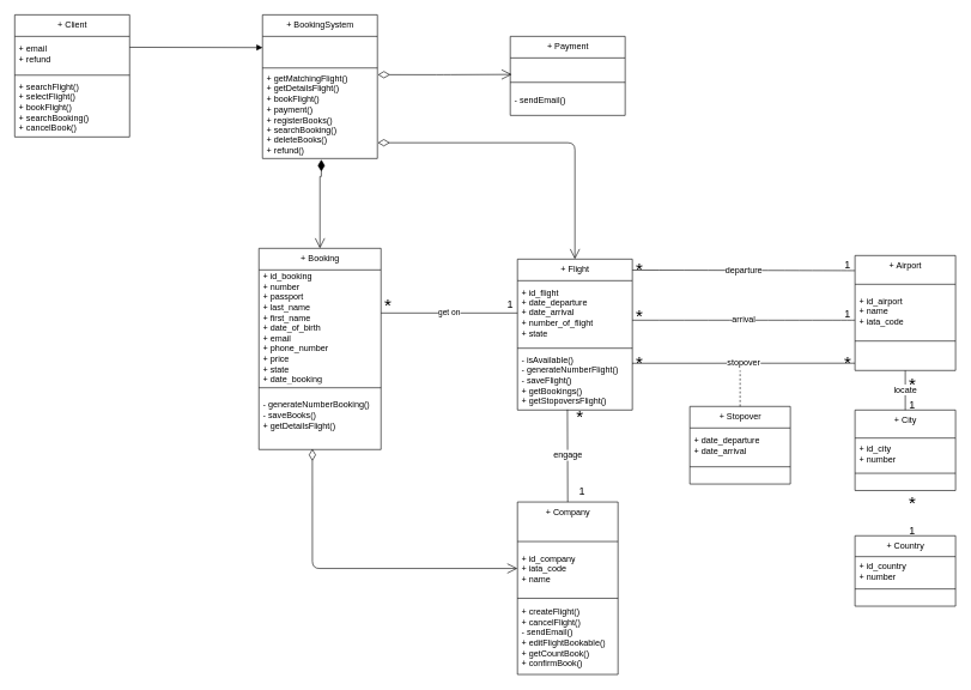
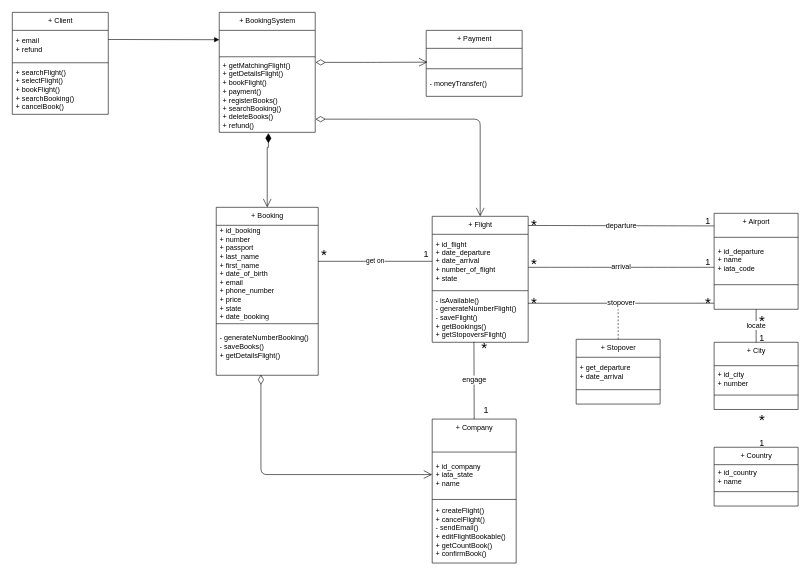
  <mxCell id="0" />
  <mxCell id="1" parent="0" />
  <mxCell id="2" value="+ Booking" style="swimlane;fontStyle=0;align=center;verticalAlign=top;childLayout=stackLayout;horizontal=1;startSize=30;horizontalStack=0;resizeParent=1;resizeParentMax=0;resizeLast=0;collapsible=0;marginBottom=0;html=1;" parent="1" vertex="1"><mxGeometry x="360" y="345" width="170" height="280" as="geometry" /></mxCell>
  <mxCell id="3" value="+ id_booking&lt;br&gt;+ number&lt;br&gt;+ passport&lt;br&gt;+ last_name&lt;br&gt;+ first_name&lt;br&gt;+ date_of_birth&lt;br&gt;+ email&lt;br&gt;+ phone_number&lt;br&gt;+ price&lt;br&gt;+ state&lt;br&gt;+ date_booking" style="text;html=1;strokeColor=none;fillColor=none;align=left;verticalAlign=middle;spacingLeft=4;spacingRight=4;overflow=hidden;rotatable=0;points=[[0,0.5],[1,0.5]];portConstraint=eastwest;" parent="2" vertex="1"><mxGeometry y="30" width="170" height="160" as="geometry" /></mxCell>
  <mxCell id="4" value="" style="line;strokeWidth=1;fillColor=none;align=left;verticalAlign=middle;spacingTop=-1;spacingLeft=3;spacingRight=3;rotatable=0;labelPosition=right;points=[];portConstraint=eastwest;" parent="2" vertex="1"><mxGeometry y="190" width="170" height="8" as="geometry" /></mxCell>
  <mxCell id="5" value="&lt;div&gt;- generateNumberBooking()&lt;/div&gt;&lt;div&gt;- saveBooks()&lt;/div&gt;&lt;div&gt;+ getDetailsFlight()&lt;/div&gt;&lt;div&gt;&lt;br&gt;&lt;/div&gt;" style="text;html=1;strokeColor=none;fillColor=none;align=left;verticalAlign=middle;spacingLeft=4;spacingRight=4;overflow=hidden;rotatable=0;points=[[0,0.5],[1,0.5]];portConstraint=eastwest;" parent="2" vertex="1"><mxGeometry y="198" width="170" height="82" as="geometry" /></mxCell>
  <mxCell id="6" value="+ Company" style="swimlane;fontStyle=0;align=center;verticalAlign=top;childLayout=stackLayout;horizontal=1;startSize=55;horizontalStack=0;resizeParent=1;resizeParentMax=0;resizeLast=0;collapsible=0;marginBottom=0;html=1;" parent="1" vertex="1"><mxGeometry x="720" y="698" width="140" height="240" as="geometry" /></mxCell>
- <mxCell id="7" value="+ id_company&lt;br&gt;+ iata_code&lt;br&gt;+ name" style="text;html=1;strokeColor=none;fillColor=none;align=left;verticalAlign=middle;spacingLeft=4;spacingRight=4;overflow=hidden;rotatable=0;points=[[0,0.5],[1,0.5]];portConstraint=eastwest;" parent="6" vertex="1"><mxGeometry y="55" width="140" height="75" as="geometry" /></mxCell>
+ <mxCell id="7" value="+ id_company&lt;br&gt;+ iata_state&lt;br&gt;+ name" style="text;html=1;strokeColor=none;fillColor=none;align=left;verticalAlign=middle;spacingLeft=4;spacingRight=4;overflow=hidden;rotatable=0;points=[[0,0.5],[1,0.5]];portConstraint=eastwest;" parent="6" vertex="1"><mxGeometry y="55" width="140" height="75" as="geometry" /></mxCell>
  <mxCell id="8" value="" style="line;strokeWidth=1;fillColor=none;align=left;verticalAlign=middle;spacingTop=-1;spacingLeft=3;spacingRight=3;rotatable=0;labelPosition=right;points=[];portConstraint=eastwest;" parent="6" vertex="1"><mxGeometry y="130" width="140" height="8" as="geometry" /></mxCell>
  <mxCell id="9" value="+ createFlight()&lt;br&gt;+ cancelFlight()&lt;br&gt;- sendEmail()&lt;br&gt;+ editFlightBookable()&lt;br&gt;+ getCountBook()&lt;br&gt;+ confirmBook()" style="text;html=1;strokeColor=none;fillColor=none;align=left;verticalAlign=middle;spacingLeft=4;spacingRight=4;overflow=hidden;rotatable=0;points=[[0,0.5],[1,0.5]];portConstraint=eastwest;" parent="6" vertex="1"><mxGeometry y="138" width="140" height="102" as="geometry" /></mxCell>
  <mxCell id="10" value="+ Stopover" style="swimlane;fontStyle=0;align=center;verticalAlign=top;childLayout=stackLayout;horizontal=1;startSize=30;horizontalStack=0;resizeParent=1;resizeParentMax=0;resizeLast=0;collapsible=0;marginBottom=0;html=1;" parent="1" vertex="1"><mxGeometry x="960" y="565" width="140" height="108" as="geometry" /></mxCell>
- <mxCell id="11" value="+ date_departure&lt;br&gt;+ date_arrival" style="text;html=1;strokeColor=none;fillColor=none;align=left;verticalAlign=middle;spacingLeft=4;spacingRight=4;overflow=hidden;rotatable=0;points=[[0,0.5],[1,0.5]];portConstraint=eastwest;" parent="10" vertex="1"><mxGeometry y="30" width="140" height="50" as="geometry" /></mxCell>
+ <mxCell id="11" value="+ get_departure&lt;br&gt;+ date_arrival" style="text;html=1;strokeColor=none;fillColor=none;align=left;verticalAlign=middle;spacingLeft=4;spacingRight=4;overflow=hidden;rotatable=0;points=[[0,0.5],[1,0.5]];portConstraint=eastwest;" parent="10" vertex="1"><mxGeometry y="30" width="140" height="50" as="geometry" /></mxCell>
  <mxCell id="12" value="" style="line;strokeWidth=1;fillColor=none;align=left;verticalAlign=middle;spacingTop=-1;spacingLeft=3;spacingRight=3;rotatable=0;labelPosition=right;points=[];portConstraint=eastwest;" parent="10" vertex="1"><mxGeometry y="80" width="140" height="8" as="geometry" /></mxCell>
  <mxCell id="13" value="&amp;nbsp; &amp;nbsp;&amp;nbsp;" style="text;html=1;strokeColor=none;fillColor=none;align=left;verticalAlign=middle;spacingLeft=4;spacingRight=4;overflow=hidden;rotatable=0;points=[[0,0.5],[1,0.5]];portConstraint=eastwest;" parent="10" vertex="1"><mxGeometry y="88" width="140" height="20" as="geometry" /></mxCell>
  <mxCell id="14" value="+ Airport" style="swimlane;fontStyle=0;align=center;verticalAlign=top;childLayout=stackLayout;horizontal=1;startSize=40;horizontalStack=0;resizeParent=1;resizeParentMax=0;resizeLast=0;collapsible=0;marginBottom=0;html=1;" parent="1" vertex="1"><mxGeometry x="1190" y="355" width="140" height="160" as="geometry" /></mxCell>
- <mxCell id="15" value="+ id_airport&lt;br&gt;+ name&lt;br&gt;+ iata_code" style="text;html=1;strokeColor=none;fillColor=none;align=left;verticalAlign=middle;spacingLeft=4;spacingRight=4;overflow=hidden;rotatable=0;points=[[0,0.5],[1,0.5]];portConstraint=eastwest;" parent="14" vertex="1"><mxGeometry y="40" width="140" height="75" as="geometry" /></mxCell>
+ <mxCell id="15" value="+ id_departure&lt;br&gt;+ name&lt;br&gt;+ iata_code" style="text;html=1;strokeColor=none;fillColor=none;align=left;verticalAlign=middle;spacingLeft=4;spacingRight=4;overflow=hidden;rotatable=0;points=[[0,0.5],[1,0.5]];portConstraint=eastwest;" parent="14" vertex="1"><mxGeometry y="40" width="140" height="75" as="geometry" /></mxCell>
  <mxCell id="16" value="" style="line;strokeWidth=1;fillColor=none;align=left;verticalAlign=middle;spacingTop=-1;spacingLeft=3;spacingRight=3;rotatable=0;labelPosition=right;points=[];portConstraint=eastwest;" parent="14" vertex="1"><mxGeometry y="115" width="140" height="8" as="geometry" /></mxCell>
  <mxCell id="17" value="&amp;nbsp; &amp;nbsp;" style="text;html=1;strokeColor=none;fillColor=none;align=left;verticalAlign=middle;spacingLeft=4;spacingRight=4;overflow=hidden;rotatable=0;points=[[0,0.5],[1,0.5]];portConstraint=eastwest;" parent="14" vertex="1"><mxGeometry y="123" width="140" height="37" as="geometry" /></mxCell>
  <mxCell id="18" value="+ Client" style="swimlane;fontStyle=0;align=center;verticalAlign=top;childLayout=stackLayout;horizontal=1;startSize=30;horizontalStack=0;resizeParent=1;resizeParentMax=0;resizeLast=0;collapsible=0;marginBottom=0;html=1;" parent="1" vertex="1"><mxGeometry x="20" y="20" width="160" height="170" as="geometry" /></mxCell>
  <mxCell id="19" value="+ email&lt;br&gt;+ refund" style="text;html=1;strokeColor=none;fillColor=none;align=left;verticalAlign=middle;spacingLeft=4;spacingRight=4;overflow=hidden;rotatable=0;points=[[0,0.5],[1,0.5]];portConstraint=eastwest;" parent="18" vertex="1"><mxGeometry y="30" width="160" height="50" as="geometry" /></mxCell>
  <mxCell id="20" value="" style="line;strokeWidth=1;fillColor=none;align=left;verticalAlign=middle;spacingTop=-1;spacingLeft=3;spacingRight=3;rotatable=0;labelPosition=right;points=[];portConstraint=eastwest;" parent="18" vertex="1"><mxGeometry y="80" width="160" height="8" as="geometry" /></mxCell>
  <mxCell id="21" value="&lt;div&gt;+ searchFlight()&lt;/div&gt;&lt;div&gt;+ selectFlight()&lt;/div&gt;&lt;div&gt;+ bookFlight()&lt;/div&gt;&lt;div&gt;+ searchBooking()&lt;/div&gt;&lt;div&gt;+ cancelBook()&lt;/div&gt;" style="text;html=1;strokeColor=none;fillColor=none;align=left;verticalAlign=middle;spacingLeft=4;spacingRight=4;overflow=hidden;rotatable=0;points=[[0,0.5],[1,0.5]];portConstraint=eastwest;" parent="18" vertex="1"><mxGeometry y="88" width="160" height="82" as="geometry" /></mxCell>
  <mxCell id="22" value="+ Flight" style="swimlane;fontStyle=0;align=center;verticalAlign=top;childLayout=stackLayout;horizontal=1;startSize=30;horizontalStack=0;resizeParent=1;resizeParentMax=0;resizeLast=0;collapsible=0;marginBottom=0;html=1;" parent="1" vertex="1"><mxGeometry x="720" y="360" width="160" height="210" as="geometry" /></mxCell>
  <mxCell id="23" value="+ id_flight&lt;br&gt;+ date_departure&lt;br&gt;+ date_arrival&lt;br&gt;+ number_of_flight&lt;br&gt;+ state" style="text;html=1;strokeColor=none;fillColor=none;align=left;verticalAlign=middle;spacingLeft=4;spacingRight=4;overflow=hidden;rotatable=0;points=[[0,0.5],[1,0.5]];portConstraint=eastwest;" parent="22" vertex="1"><mxGeometry y="30" width="160" height="90" as="geometry" /></mxCell>
  <mxCell id="24" value="" style="line;strokeWidth=1;fillColor=none;align=left;verticalAlign=middle;spacingTop=-1;spacingLeft=3;spacingRight=3;rotatable=0;labelPosition=right;points=[];portConstraint=eastwest;" parent="22" vertex="1"><mxGeometry y="120" width="160" height="8" as="geometry" /></mxCell>
  <mxCell id="25" value="&lt;div&gt;- isAvailable()&lt;/div&gt;&lt;div&gt;- generateNumberFlight()&lt;/div&gt;&lt;div&gt;- saveFlight()&lt;/div&gt;&lt;div&gt;+ getBookings()&lt;/div&gt;&lt;div&gt;+ getStopoversFlight()&lt;/div&gt;" style="text;html=1;strokeColor=none;fillColor=none;align=left;verticalAlign=middle;spacingLeft=4;spacingRight=4;overflow=hidden;rotatable=0;points=[[0,0.5],[1,0.5]];portConstraint=eastwest;" parent="22" vertex="1"><mxGeometry y="128" width="160" height="82" as="geometry" /></mxCell>
  <mxCell id="26" value="+ City" style="swimlane;fontStyle=0;align=center;verticalAlign=top;childLayout=stackLayout;horizontal=1;startSize=39;horizontalStack=0;resizeParent=1;resizeParentMax=0;resizeLast=0;collapsible=0;marginBottom=0;html=1;" parent="1" vertex="1"><mxGeometry x="1190" y="570" width="140" height="112" as="geometry" /></mxCell>
  <mxCell id="27" value="+ id_city&lt;br&gt;+ number" style="text;html=1;strokeColor=none;fillColor=none;align=left;verticalAlign=middle;spacingLeft=4;spacingRight=4;overflow=hidden;rotatable=0;points=[[0,0.5],[1,0.5]];portConstraint=eastwest;" parent="26" vertex="1"><mxGeometry y="39" width="140" height="45" as="geometry" /></mxCell>
  <mxCell id="28" value="" style="line;strokeWidth=1;fillColor=none;align=left;verticalAlign=middle;spacingTop=-1;spacingLeft=3;spacingRight=3;rotatable=0;labelPosition=right;points=[];portConstraint=eastwest;" parent="26" vertex="1"><mxGeometry y="84" width="140" height="8" as="geometry" /></mxCell>
  <mxCell id="29" value="&amp;nbsp; &amp;nbsp;" style="text;html=1;strokeColor=none;fillColor=none;align=left;verticalAlign=middle;spacingLeft=4;spacingRight=4;overflow=hidden;rotatable=0;points=[[0,0.5],[1,0.5]];portConstraint=eastwest;" parent="26" vertex="1"><mxGeometry y="92" width="140" height="20" as="geometry" /></mxCell>
  <mxCell id="30" value="+ Country" style="swimlane;fontStyle=0;align=center;verticalAlign=top;childLayout=stackLayout;horizontal=1;startSize=29;horizontalStack=0;resizeParent=1;resizeParentMax=0;resizeLast=0;collapsible=0;marginBottom=0;html=1;" parent="1" vertex="1"><mxGeometry x="1190" y="745" width="140" height="98" as="geometry" /></mxCell>
- <mxCell id="31" value="+ id_country&lt;br&gt;+ number" style="text;html=1;strokeColor=none;fillColor=none;align=left;verticalAlign=middle;spacingLeft=4;spacingRight=4;overflow=hidden;rotatable=0;points=[[0,0.5],[1,0.5]];portConstraint=eastwest;" parent="30" vertex="1"><mxGeometry y="29" width="140" height="41" as="geometry" /></mxCell>
+ <mxCell id="31" value="+ id_country&lt;br&gt;+ name" style="text;html=1;strokeColor=none;fillColor=none;align=left;verticalAlign=middle;spacingLeft=4;spacingRight=4;overflow=hidden;rotatable=0;points=[[0,0.5],[1,0.5]];portConstraint=eastwest;" parent="30" vertex="1"><mxGeometry y="29" width="140" height="41" as="geometry" /></mxCell>
  <mxCell id="32" value="" style="line;strokeWidth=1;fillColor=none;align=left;verticalAlign=middle;spacingTop=-1;spacingLeft=3;spacingRight=3;rotatable=0;labelPosition=right;points=[];portConstraint=eastwest;" parent="30" vertex="1"><mxGeometry y="70" width="140" height="8" as="geometry" /></mxCell>
  <mxCell id="33" value="&amp;nbsp; &amp;nbsp;" style="text;html=1;strokeColor=none;fillColor=none;align=left;verticalAlign=middle;spacingLeft=4;spacingRight=4;overflow=hidden;rotatable=0;points=[[0,0.5],[1,0.5]];portConstraint=eastwest;" parent="30" vertex="1"><mxGeometry y="78" width="140" height="20" as="geometry" /></mxCell>
  <mxCell id="34" value="get on" style="endArrow=none;html=1;rounded=0;exitX=1;exitY=0.375;exitDx=0;exitDy=0;entryX=0;entryY=0.5;entryDx=0;entryDy=0;exitPerimeter=0;" parent="1" source="3" target="23" edge="1"><mxGeometry width="50" height="50" relative="1" as="geometry"><mxPoint x="550" y="536" as="sourcePoint" /><mxPoint x="910" y="576" as="targetPoint" /></mxGeometry></mxCell>
  <mxCell id="35" value="*" style="text;html=1;strokeColor=none;fillColor=none;align=center;verticalAlign=middle;whiteSpace=wrap;rounded=0;fontSize=25;" parent="1" vertex="1"><mxGeometry x="530" y="415" width="20" height="16" as="geometry" /></mxCell>
  <mxCell id="36" value="*" style="text;html=1;strokeColor=none;fillColor=none;align=center;verticalAlign=middle;whiteSpace=wrap;rounded=0;fontSize=25;" parent="1" vertex="1"><mxGeometry x="880" y="495" width="20" height="16" as="geometry" /></mxCell>
  <mxCell id="37" value="engage" style="endArrow=none;html=1;rounded=0;fontSize=12;exitX=0.435;exitY=0.991;exitDx=0;exitDy=0;exitPerimeter=0;entryX=0.5;entryY=0;entryDx=0;entryDy=0;" parent="1" source="25" target="6" edge="1"><mxGeometry width="50" height="50" relative="1" as="geometry"><mxPoint x="860" y="626" as="sourcePoint" /><mxPoint x="790" y="695" as="targetPoint" /></mxGeometry></mxCell>
  <mxCell id="38" value="stopover" style="endArrow=none;html=1;rounded=0;fontSize=12;exitX=-0.001;exitY=0.725;exitDx=0;exitDy=0;exitPerimeter=0;entryX=-0.013;entryY=0.621;entryDx=0;entryDy=0;entryPerimeter=0;" parent="1" source="17" target="36" edge="1"><mxGeometry width="50" height="50" relative="1" as="geometry"><mxPoint x="1190" y="535" as="sourcePoint" /><mxPoint x="880" y="505" as="targetPoint" /></mxGeometry></mxCell>
  <mxCell id="39" value="locate" style="endArrow=none;html=1;rounded=0;fontSize=12;entryX=0;entryY=0;entryDx=0;entryDy=0;exitX=0.5;exitY=0;exitDx=0;exitDy=0;" parent="1" source="26" edge="1"><mxGeometry width="50" height="50" relative="1" as="geometry"><mxPoint x="860" y="626" as="sourcePoint" /><mxPoint x="1260" y="515" as="targetPoint" /></mxGeometry></mxCell>
  <mxCell id="40" value="" style="endArrow=none;html=1;rounded=0;fontSize=12;dashed=1;" parent="1" edge="1"><mxGeometry width="50" height="50" relative="1" as="geometry"><mxPoint x="1030" y="565" as="sourcePoint" /><mxPoint x="1030" y="515" as="targetPoint" /></mxGeometry></mxCell>
  <mxCell id="41" value="arrival" style="endArrow=none;html=1;rounded=1;fontSize=12;curved=1;entryX=1;entryY=0.611;entryDx=0;entryDy=0;exitX=1;exitY=0;exitDx=0;exitDy=0;entryPerimeter=0;" parent="1" target="23" edge="1"><mxGeometry width="50" height="50" relative="1" as="geometry"><mxPoint x="1190" y="445" as="sourcePoint" /><mxPoint x="910" y="676" as="targetPoint" /></mxGeometry></mxCell>
  <mxCell id="42" value="departure" style="endArrow=none;html=1;rounded=1;fontSize=12;curved=1;entryX=0.006;entryY=0.641;entryDx=0;entryDy=0;entryPerimeter=0;exitX=1;exitY=1;exitDx=0;exitDy=0;" parent="1" source="50" target="45" edge="1"><mxGeometry width="50" height="50" relative="1" as="geometry"><mxPoint x="860" y="726" as="sourcePoint" /><mxPoint x="910" y="676" as="targetPoint" /></mxGeometry></mxCell>
  <mxCell id="43" value="*" style="text;html=1;strokeColor=none;fillColor=none;align=center;verticalAlign=middle;whiteSpace=wrap;rounded=0;fontSize=25;" parent="1" vertex="1"><mxGeometry x="797" y="570" width="20" height="16" as="geometry" /></mxCell>
  <mxCell id="44" value="*" style="text;html=1;strokeColor=none;fillColor=none;align=center;verticalAlign=middle;whiteSpace=wrap;rounded=0;fontSize=25;" parent="1" vertex="1"><mxGeometry x="880" y="431" width="20" height="16" as="geometry" /></mxCell>
  <mxCell id="45" value="*" style="text;html=1;strokeColor=none;fillColor=none;align=center;verticalAlign=middle;whiteSpace=wrap;rounded=0;fontSize=25;" parent="1" vertex="1"><mxGeometry x="880" y="365" width="20" height="16" as="geometry" /></mxCell>
  <mxCell id="46" value="*" style="text;html=1;strokeColor=none;fillColor=none;align=center;verticalAlign=middle;whiteSpace=wrap;rounded=0;fontSize=25;" parent="1" vertex="1"><mxGeometry x="1170" y="495" width="20" height="16" as="geometry" /></mxCell>
  <mxCell id="47" value="*" style="text;html=1;strokeColor=none;fillColor=none;align=center;verticalAlign=middle;whiteSpace=wrap;rounded=0;fontSize=25;" parent="1" vertex="1"><mxGeometry x="1260" y="690" width="20" height="16" as="geometry" /></mxCell>
  <mxCell id="48" value="1" style="text;html=1;strokeColor=none;fillColor=none;align=center;verticalAlign=middle;whiteSpace=wrap;rounded=0;fontSize=15;" parent="1" vertex="1"><mxGeometry x="700" y="415" width="20" height="16" as="geometry" /></mxCell>
  <mxCell id="49" value="1" style="text;html=1;strokeColor=none;fillColor=none;align=center;verticalAlign=middle;whiteSpace=wrap;rounded=0;fontSize=15;" parent="1" vertex="1"><mxGeometry x="800" y="674" width="20" height="16" as="geometry" /></mxCell>
  <mxCell id="50" value="1" style="text;html=1;strokeColor=none;fillColor=none;align=center;verticalAlign=middle;whiteSpace=wrap;rounded=0;fontSize=15;" parent="1" vertex="1"><mxGeometry x="1170" y="360" width="20" height="16" as="geometry" /></mxCell>
  <mxCell id="51" value="1" style="text;html=1;strokeColor=none;fillColor=none;align=center;verticalAlign=middle;whiteSpace=wrap;rounded=0;fontSize=15;" parent="1" vertex="1"><mxGeometry x="1260" y="554" width="20" height="16" as="geometry" /></mxCell>
  <mxCell id="52" value="1" style="text;html=1;strokeColor=none;fillColor=none;align=center;verticalAlign=middle;whiteSpace=wrap;rounded=0;fontSize=15;" parent="1" vertex="1"><mxGeometry x="1260" y="729" width="20" height="16" as="geometry" /></mxCell>
  <mxCell id="53" value="+ Payment" style="swimlane;fontStyle=0;align=center;verticalAlign=top;childLayout=stackLayout;horizontal=1;startSize=30;horizontalStack=0;resizeParent=1;resizeParentMax=0;resizeLast=0;collapsible=0;marginBottom=0;html=1;" parent="1" vertex="1"><mxGeometry x="710" y="50" width="160" height="110" as="geometry" /></mxCell>
  <mxCell id="54" value="&amp;nbsp; &amp;nbsp;&amp;nbsp;" style="text;html=1;strokeColor=none;fillColor=none;align=left;verticalAlign=middle;spacingLeft=4;spacingRight=4;overflow=hidden;rotatable=0;points=[[0,0.5],[1,0.5]];portConstraint=eastwest;" parent="53" vertex="1"><mxGeometry y="30" width="160" height="30" as="geometry" /></mxCell>
  <mxCell id="55" value="" style="line;strokeWidth=1;fillColor=none;align=left;verticalAlign=middle;spacingTop=-1;spacingLeft=3;spacingRight=3;rotatable=0;labelPosition=right;points=[];portConstraint=eastwest;" parent="53" vertex="1"><mxGeometry y="60" width="160" height="8" as="geometry" /></mxCell>
- <mxCell id="56" value="&lt;div&gt;- sendEmail()&lt;/div&gt;" style="text;html=1;strokeColor=none;fillColor=none;align=left;verticalAlign=middle;spacingLeft=4;spacingRight=4;overflow=hidden;rotatable=0;points=[[0,0.5],[1,0.5]];portConstraint=eastwest;" parent="53" vertex="1"><mxGeometry y="68" width="160" height="42" as="geometry" /></mxCell>
+ <mxCell id="56" value="&lt;div&gt;- moneyTransfer()&lt;/div&gt;" style="text;html=1;strokeColor=none;fillColor=none;align=left;verticalAlign=middle;spacingLeft=4;spacingRight=4;overflow=hidden;rotatable=0;points=[[0,0.5],[1,0.5]];portConstraint=eastwest;" parent="53" vertex="1"><mxGeometry y="68" width="160" height="42" as="geometry" /></mxCell>
  <mxCell id="57" value="+ BookingSystem" style="swimlane;fontStyle=0;align=center;verticalAlign=top;childLayout=stackLayout;horizontal=1;startSize=30;horizontalStack=0;resizeParent=1;resizeParentMax=0;resizeLast=0;collapsible=0;marginBottom=0;html=1;" parent="1" vertex="1"><mxGeometry x="365" y="20" width="160" height="200" as="geometry" /></mxCell>
  <mxCell id="58" value="&amp;nbsp; &amp;nbsp; &amp;nbsp;" style="text;html=1;strokeColor=none;fillColor=none;align=left;verticalAlign=middle;spacingLeft=4;spacingRight=4;overflow=hidden;rotatable=0;points=[[0,0.5],[1,0.5]];portConstraint=eastwest;" parent="57" vertex="1"><mxGeometry y="30" width="160" height="40" as="geometry" /></mxCell>
  <mxCell id="59" value="" style="line;strokeWidth=1;fillColor=none;align=left;verticalAlign=middle;spacingTop=-1;spacingLeft=3;spacingRight=3;rotatable=0;labelPosition=right;points=[];portConstraint=eastwest;" parent="57" vertex="1"><mxGeometry y="70" width="160" height="8" as="geometry" /></mxCell>
  <mxCell id="60" value="&lt;div&gt;+ getMatchingFlight()&lt;/div&gt;&lt;div&gt;+ getDetailsFlight()&lt;/div&gt;&lt;div&gt;+ bookFlight()&lt;/div&gt;&lt;div&gt;+ payment()&lt;/div&gt;&lt;div&gt;+ registerBooks()&lt;/div&gt;&lt;div&gt;+ searchBooking()&lt;/div&gt;&lt;div&gt;+ deleteBooks()&lt;/div&gt;&lt;div&gt;+ refund()&lt;/div&gt;" style="text;html=1;strokeColor=none;fillColor=none;align=left;verticalAlign=middle;spacingLeft=4;spacingRight=4;overflow=hidden;rotatable=0;points=[[0,0.5],[1,0.5]];portConstraint=eastwest;" parent="57" vertex="1"><mxGeometry y="78" width="160" height="122" as="geometry" /></mxCell>
  <mxCell id="61" value="" style="html=1;verticalAlign=bottom;endArrow=block;rounded=1;fontSize=15;exitX=1;exitY=0.304;exitDx=0;exitDy=0;entryX=0.001;entryY=0.39;entryDx=0;entryDy=0;exitPerimeter=0;entryPerimeter=0;" parent="1" source="19" target="58" edge="1"><mxGeometry width="80" relative="1" as="geometry"><mxPoint x="740" y="215" as="sourcePoint" /><mxPoint x="890" y="215" as="targetPoint" /></mxGeometry></mxCell>
  <mxCell id="62" value="" style="endArrow=open;html=1;endSize=12;startArrow=diamondThin;startSize=14;startFill=0;edgeStyle=orthogonalEdgeStyle;align=left;verticalAlign=bottom;rounded=1;fontSize=15;entryX=0.013;entryY=0.767;entryDx=0;entryDy=0;entryPerimeter=0;exitX=1.004;exitY=0.044;exitDx=0;exitDy=0;exitPerimeter=0;" parent="1" source="60" target="54" edge="1"><mxGeometry x="-1" y="3" relative="1" as="geometry"><mxPoint x="520" y="104.5" as="sourcePoint" /><mxPoint x="686" y="104.5" as="targetPoint" /></mxGeometry></mxCell>
  <mxCell id="63" value="" style="endArrow=open;html=1;endSize=12;startArrow=diamondThin;startSize=14;startFill=0;edgeStyle=orthogonalEdgeStyle;align=left;verticalAlign=bottom;rounded=1;fontSize=15;entryX=0.5;entryY=0;entryDx=0;entryDy=0;exitX=1.003;exitY=0.82;exitDx=0;exitDy=0;exitPerimeter=0;" parent="1" source="60" target="22" edge="1"><mxGeometry x="-1" y="3" relative="1" as="geometry"><mxPoint x="600" y="345" as="sourcePoint" /><mxPoint x="760" y="345" as="targetPoint" /></mxGeometry></mxCell>
  <mxCell id="64" value="" style="endArrow=open;html=1;endSize=12;startArrow=diamondThin;startSize=14;startFill=0;edgeStyle=orthogonalEdgeStyle;align=left;verticalAlign=bottom;rounded=1;fontSize=15;entryX=0;entryY=0.5;entryDx=0;entryDy=0;exitX=0.438;exitY=0.988;exitDx=0;exitDy=0;exitPerimeter=0;" parent="1" source="5" target="7" edge="1"><mxGeometry x="-1" y="3" relative="1" as="geometry"><mxPoint x="344.28" y="874.378" as="sourcePoint" /><mxPoint x="535.72" y="874.02" as="targetPoint" /></mxGeometry></mxCell>
  <mxCell id="65" value="1" style="text;html=1;strokeColor=none;fillColor=none;align=center;verticalAlign=middle;whiteSpace=wrap;rounded=0;fontSize=15;" parent="1" vertex="1"><mxGeometry x="1170" y="427" width="20" height="16" as="geometry" /></mxCell>
  <mxCell id="66" value="*" style="text;html=1;strokeColor=none;fillColor=none;align=center;verticalAlign=middle;whiteSpace=wrap;rounded=0;fontSize=25;" parent="1" vertex="1"><mxGeometry x="1260" y="525" width="20" height="16" as="geometry" /></mxCell>
  <mxCell id="67" value="" style="endArrow=open;html=1;endSize=12;startArrow=diamondThin;startSize=14;startFill=1;edgeStyle=orthogonalEdgeStyle;align=left;verticalAlign=bottom;rounded=0;exitX=0.512;exitY=1.011;exitDx=0;exitDy=0;exitPerimeter=0;entryX=0.5;entryY=0;entryDx=0;entryDy=0;" parent="1" source="60" target="2" edge="1"><mxGeometry x="-1" y="3" relative="1" as="geometry"><mxPoint x="430" y="345" as="sourcePoint" /><mxPoint x="590" y="345" as="targetPoint" /><Array as="points"><mxPoint x="447" y="245" /><mxPoint x="445" y="245" /></Array></mxGeometry></mxCell>
